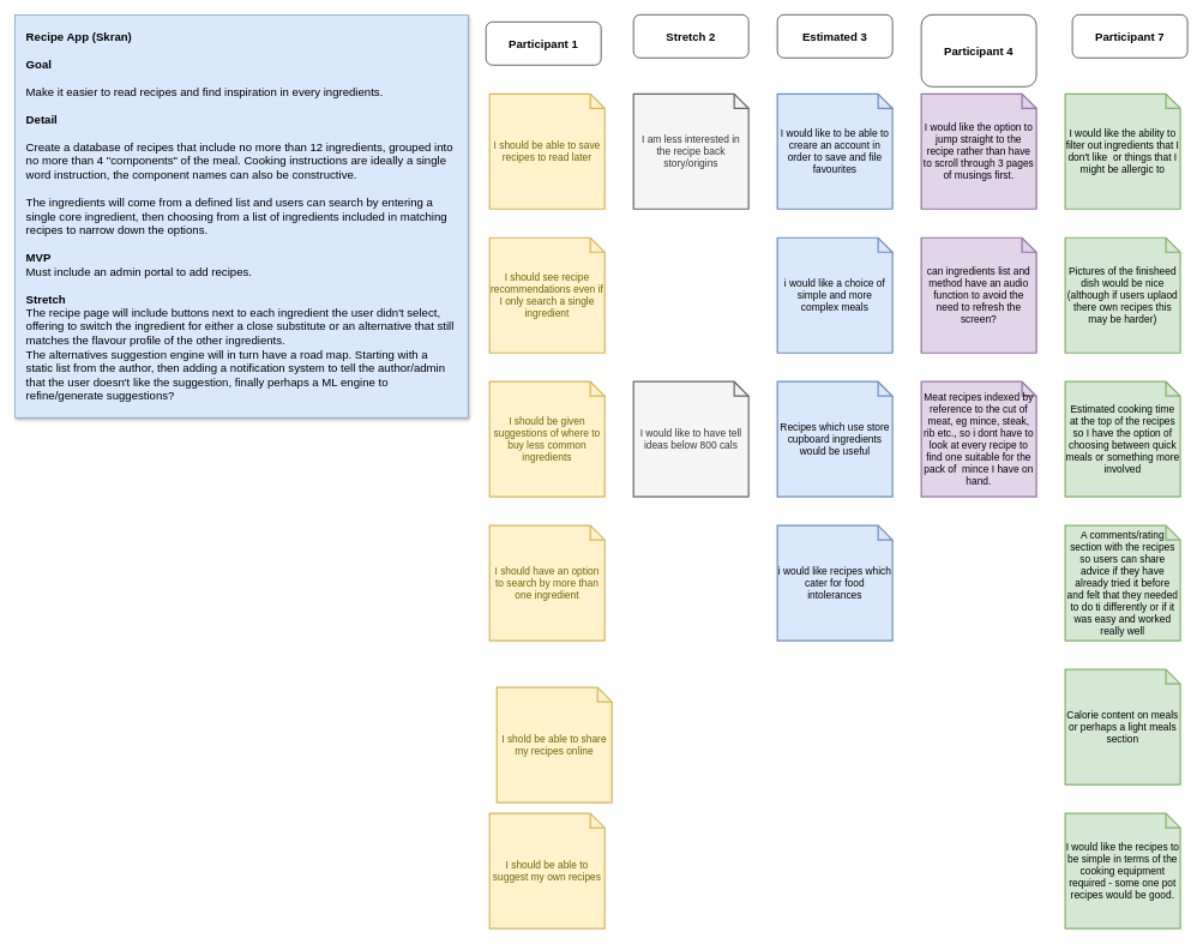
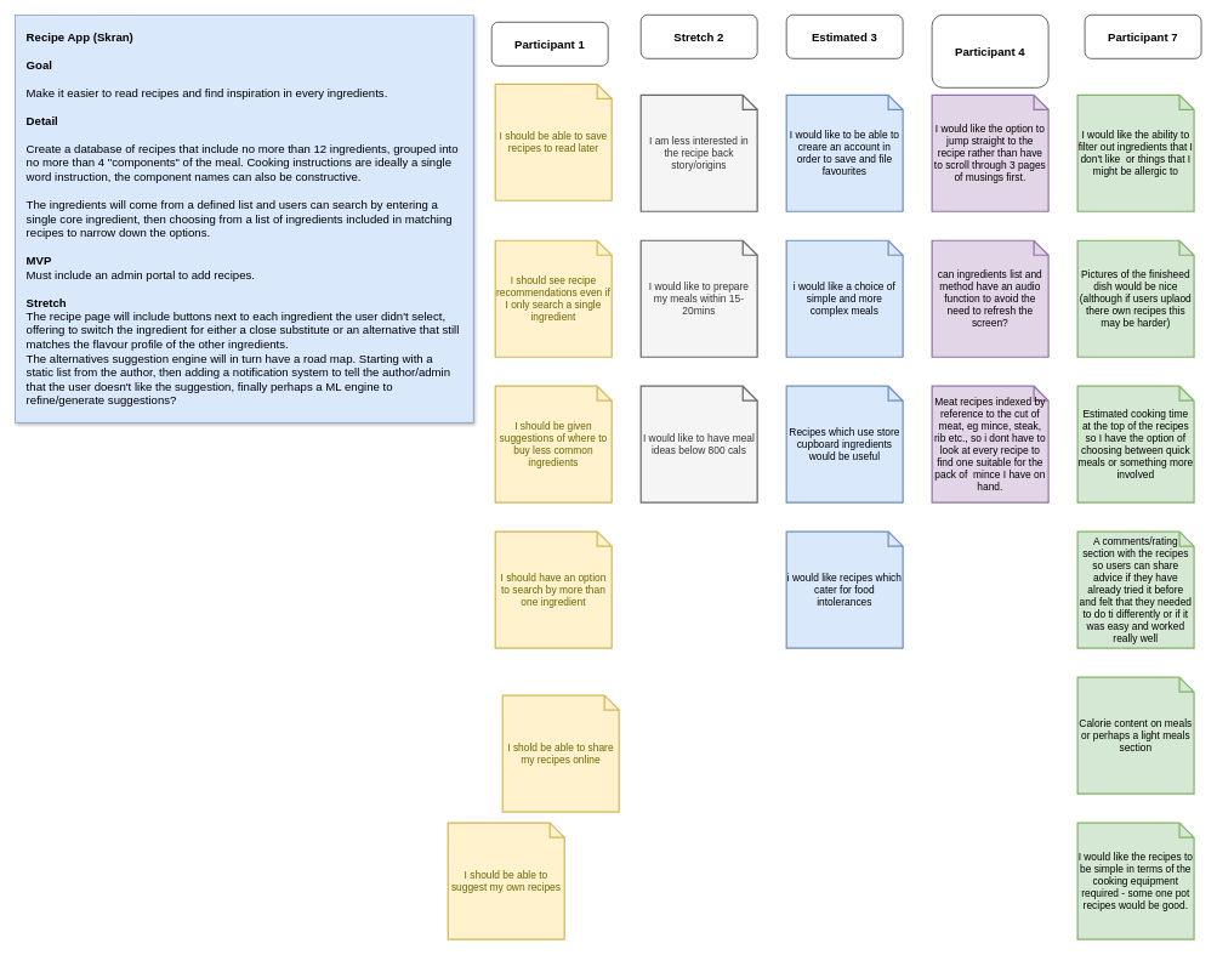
  <mxCell id="0" />
  <mxCell id="1" parent="0" />
- <mxCell id="2" value="I should be able to save recipes to read later" style="shape=note;strokeWidth=2;fontSize=14;size=20;whiteSpace=wrap;html=1;fillColor=#fff2cc;strokeColor=#d6b656;fontColor=#666600;" vertex="1" parent="1"><mxGeometry x="680" y="130" width="160" height="160" as="geometry" /></mxCell>
+ <mxCell id="2" value="I should be able to save recipes to read later" style="shape=note;strokeWidth=2;fontSize=14;size=20;whiteSpace=wrap;html=1;fillColor=#fff2cc;strokeColor=#d6b656;fontColor=#666600;" vertex="1" parent="1"><mxGeometry x="680" y="115" width="160" height="160" as="geometry" /></mxCell>
  <mxCell id="3" value="I should see recipe recommendations even if I only search a single ingredient" style="shape=note;strokeWidth=2;fontSize=14;size=20;whiteSpace=wrap;html=1;fillColor=#fff2cc;strokeColor=#d6b656;fontColor=#666600;" vertex="1" parent="1"><mxGeometry x="680" y="330" width="160" height="160" as="geometry" /></mxCell>
  <mxCell id="4" value="I should be given suggestions of where to buy less common ingredients" style="shape=note;strokeWidth=2;fontSize=14;size=20;whiteSpace=wrap;html=1;fillColor=#fff2cc;strokeColor=#d6b656;fontColor=#666600;" vertex="1" parent="1"><mxGeometry x="680" y="530" width="160" height="160" as="geometry" /></mxCell>
  <mxCell id="5" value="I should have an option to search by more than one ingredient" style="shape=note;strokeWidth=2;fontSize=14;size=20;whiteSpace=wrap;html=1;fillColor=#fff2cc;strokeColor=#d6b656;fontColor=#666600;" vertex="1" parent="1"><mxGeometry x="680" y="730" width="160" height="160" as="geometry" /></mxCell>
  <mxCell id="6" value="I shold be able to share my recipes online" style="shape=note;strokeWidth=2;fontSize=14;size=20;whiteSpace=wrap;html=1;fillColor=#fff2cc;strokeColor=#d6b656;fontColor=#666600;" vertex="1" parent="1"><mxGeometry x="690" y="955" width="160" height="160" as="geometry" /></mxCell>
- <mxCell id="7" value="I should be able to suggest my own recipes" style="shape=note;strokeWidth=2;fontSize=14;size=20;whiteSpace=wrap;html=1;fillColor=#fff2cc;strokeColor=#d6b656;fontColor=#666600;" vertex="1" parent="1"><mxGeometry x="680" y="1130" width="160" height="160" as="geometry" /></mxCell>
+ <mxCell id="7" value="I should be able to suggest my own recipes" style="shape=note;strokeWidth=2;fontSize=14;size=20;whiteSpace=wrap;html=1;fillColor=#fff2cc;strokeColor=#d6b656;fontColor=#666600;" vertex="1" parent="1"><mxGeometry x="615" y="1130" width="160" height="160" as="geometry" /></mxCell>
  <mxCell id="8" value="I am less interested in the recipe back story/origins" style="shape=note;strokeWidth=2;fontSize=14;size=20;whiteSpace=wrap;html=1;fillColor=#f5f5f5;strokeColor=#666666;fontColor=#333333;" vertex="1" parent="1"><mxGeometry x="880" y="130" width="160" height="160" as="geometry" /></mxCell>
- <mxCell id="10" value="I would like to have tell ideas below 800 cals" style="shape=note;strokeWidth=2;fontSize=14;size=20;whiteSpace=wrap;html=1;fillColor=#f5f5f5;strokeColor=#666666;fontColor=#333333;" vertex="1" parent="1"><mxGeometry x="880" y="530" width="160" height="160" as="geometry" /></mxCell>
+ <mxCell id="9" value="I would like to prepare my meals within 15-20mins" style="shape=note;strokeWidth=2;fontSize=14;size=20;whiteSpace=wrap;html=1;fillColor=#f5f5f5;strokeColor=#666666;fontColor=#333333;" vertex="1" parent="1"><mxGeometry x="880" y="330" width="160" height="160" as="geometry" /></mxCell>
+ <mxCell id="10" value="I would like to have meal ideas below 800 cals" style="shape=note;strokeWidth=2;fontSize=14;size=20;whiteSpace=wrap;html=1;fillColor=#f5f5f5;strokeColor=#666666;fontColor=#333333;" vertex="1" parent="1"><mxGeometry x="880" y="530" width="160" height="160" as="geometry" /></mxCell>
  <mxCell id="11" value="I would like to be able to creare an account in order to save and file favourites" style="shape=note;strokeWidth=2;fontSize=14;size=20;whiteSpace=wrap;html=1;fillColor=#dae8fc;strokeColor=#6c8ebf;" vertex="1" parent="1"><mxGeometry x="1080" y="130" width="160" height="160" as="geometry" /></mxCell>
  <mxCell id="12" value="i would like a choice of simple and more complex meals" style="shape=note;strokeWidth=2;fontSize=14;size=20;whiteSpace=wrap;html=1;fillColor=#dae8fc;strokeColor=#6c8ebf;" vertex="1" parent="1"><mxGeometry x="1080" y="330" width="160" height="160" as="geometry" /></mxCell>
  <mxCell id="13" value="Recipes which use store cupboard ingredients would be useful" style="shape=note;strokeWidth=2;fontSize=14;size=20;whiteSpace=wrap;html=1;fillColor=#dae8fc;strokeColor=#6c8ebf;" vertex="1" parent="1"><mxGeometry x="1080" y="530" width="160" height="160" as="geometry" /></mxCell>
  <mxCell id="14" value="i would like recipes which cater for food intolerances" style="shape=note;strokeWidth=2;fontSize=14;size=20;whiteSpace=wrap;html=1;fillColor=#dae8fc;strokeColor=#6c8ebf;" vertex="1" parent="1"><mxGeometry x="1080" y="730" width="160" height="160" as="geometry" /></mxCell>
  <mxCell id="15" value="I would like the option to jump straight to the recipe rather than have to scroll through 3 pages of musings first." style="shape=note;strokeWidth=2;fontSize=14;size=20;whiteSpace=wrap;html=1;fillColor=#e1d5e7;strokeColor=#9673a6;" vertex="1" parent="1"><mxGeometry x="1280" y="130" width="160" height="160" as="geometry" /></mxCell>
  <mxCell id="16" value="can ingredients list and method have an audio function to avoid the need to refresh the screen?" style="shape=note;strokeWidth=2;fontSize=14;size=20;whiteSpace=wrap;html=1;fillColor=#e1d5e7;strokeColor=#9673a6;" vertex="1" parent="1"><mxGeometry x="1280" y="330" width="160" height="160" as="geometry" /></mxCell>
  <mxCell id="17" value="Meat recipes indexed by reference to the cut of meat, eg mince, steak, rib etc., so i dont have to look at every recipe to find one suitable for the pack of&amp;nbsp; mince I have on hand." style="shape=note;strokeWidth=2;fontSize=14;size=20;whiteSpace=wrap;html=1;fillColor=#e1d5e7;strokeColor=#9673a6;" vertex="1" parent="1"><mxGeometry x="1280" y="530" width="160" height="160" as="geometry" /></mxCell>
  <mxCell id="18" value="I would like the ability to filter out ingredients that I don't like&amp;nbsp; or things that I might be allergic to" style="shape=note;strokeWidth=2;fontSize=14;size=20;whiteSpace=wrap;html=1;fillColor=#d5e8d4;strokeColor=#82b366;" vertex="1" parent="1"><mxGeometry x="1480" y="130" width="160" height="160" as="geometry" /></mxCell>
  <mxCell id="19" value="Pictures of the finisheed dish would be nice (although if users uplaod there own recipes this may be harder)" style="shape=note;strokeWidth=2;fontSize=14;size=20;whiteSpace=wrap;html=1;fillColor=#d5e8d4;strokeColor=#82b366;" vertex="1" parent="1"><mxGeometry x="1480" y="330" width="160" height="160" as="geometry" /></mxCell>
  <mxCell id="20" value="Estimated cooking time at the top of the recipes so I have the option of choosing between quick meals or something more involved" style="shape=note;strokeWidth=2;fontSize=14;size=20;whiteSpace=wrap;html=1;fillColor=#d5e8d4;strokeColor=#82b366;" vertex="1" parent="1"><mxGeometry x="1480" y="530" width="160" height="160" as="geometry" /></mxCell>
  <mxCell id="21" value="A comments/rating section with the recipes so users can share advice if they have already tried it before and felt that they needed to do ti differently or if it was easy and worked really well" style="shape=note;strokeWidth=2;fontSize=14;size=20;whiteSpace=wrap;html=1;fillColor=#d5e8d4;strokeColor=#82b366;" vertex="1" parent="1"><mxGeometry x="1480" y="730" width="160" height="160" as="geometry" /></mxCell>
  <mxCell id="22" value="Calorie content on meals or perhaps a light meals section" style="shape=note;strokeWidth=2;fontSize=14;size=20;whiteSpace=wrap;html=1;fillColor=#d5e8d4;strokeColor=#82b366;" vertex="1" parent="1"><mxGeometry x="1480" y="930" width="160" height="160" as="geometry" /></mxCell>
  <mxCell id="23" value="I would like the recipes to be simple in terms of the cooking equipment required - some one pot recipes would be good." style="shape=note;strokeWidth=2;fontSize=14;size=20;whiteSpace=wrap;html=1;fillColor=#d5e8d4;strokeColor=#82b366;" vertex="1" parent="1"><mxGeometry x="1480" y="1130" width="160" height="160" as="geometry" /></mxCell>
  <mxCell id="24" value="&lt;font size=&quot;1&quot; style=&quot;&quot;&gt;&lt;b style=&quot;font-size: 16px;&quot;&gt;Participant 1&lt;/b&gt;&lt;/font&gt;" style="rounded=1;whiteSpace=wrap;html=1;" vertex="1" parent="1"><mxGeometry x="675" y="30" width="160" height="60" as="geometry" /></mxCell>
  <mxCell id="25" value="&lt;font size=&quot;1&quot; style=&quot;&quot;&gt;&lt;b style=&quot;font-size: 16px;&quot;&gt;Stretch 2&lt;/b&gt;&lt;/font&gt;" style="rounded=1;whiteSpace=wrap;html=1;" vertex="1" parent="1"><mxGeometry x="880" y="20" width="160" height="60" as="geometry" /></mxCell>
  <mxCell id="26" value="&lt;font size=&quot;1&quot; style=&quot;&quot;&gt;&lt;b style=&quot;font-size: 16px;&quot;&gt;Estimated 3&lt;/b&gt;&lt;/font&gt;" style="rounded=1;whiteSpace=wrap;html=1;" vertex="1" parent="1"><mxGeometry x="1080" y="20" width="160" height="60" as="geometry" /></mxCell>
  <mxCell id="27" value="&lt;font size=&quot;1&quot; style=&quot;&quot;&gt;&lt;b style=&quot;font-size: 16px;&quot;&gt;Participant 4&lt;/b&gt;&lt;/font&gt;" style="rounded=1;whiteSpace=wrap;html=1;" vertex="1" parent="1"><mxGeometry x="1280" y="20" width="160" height="100" as="geometry" /></mxCell>
  <mxCell id="28" value="&lt;font size=&quot;1&quot; style=&quot;&quot;&gt;&lt;b style=&quot;font-size: 16px;&quot;&gt;Participant 7&lt;/b&gt;&lt;/font&gt;" style="rounded=1;whiteSpace=wrap;html=1;" vertex="1" parent="1"><mxGeometry x="1490" y="20" width="160" height="60" as="geometry" /></mxCell>
  <mxCell id="29" value="&lt;b&gt;Recipe App (Skran)&lt;br&gt;&lt;/b&gt;&lt;br&gt;&lt;b&gt;Goal&lt;/b&gt;&lt;br&gt;&lt;br&gt;Make it easier to read recipes and find inspiration in every ingredients.&lt;br&gt;&lt;br&gt;&lt;b&gt;Detail&lt;/b&gt;&lt;br&gt;&lt;br&gt;Create a database of recipes that include no more than 12 ingredients, grouped into no more than 4 &quot;components&quot; of the meal. Cooking instructions are ideally a single word instruction, the component names can also be constructive.&lt;br&gt;&lt;br&gt;The ingredients will come from a defined list and users can search by entering a single core ingredient, then choosing from a list of ingredients included in matching recipes to narrow down the options.&lt;br&gt;&lt;br&gt;&lt;b&gt;MVP&lt;/b&gt;&lt;br&gt;Must include an admin portal to add recipes.&lt;br&gt;&lt;br&gt;&lt;b&gt;Stretch&lt;/b&gt;&lt;br&gt;The recipe page will include buttons next to each ingredient the user didn't select, offering to switch the ingredient for either a close substitute or an alternative that still matches the flavour profile of the other ingredients.&lt;br&gt;The alternatives suggestion engine will in turn have a road map. Starting with a static list from the author, then adding a notification system to tell the author/admin that the user doesn't like the suggestion, finally perhaps a ML engine to refine/generate suggestions?" style="fontSize=16;align=left;rounded=0;glass=0;shadow=1;spacingTop=8;spacingRight=8;spacingBottom=8;spacingLeft=8;spacing=8;whiteSpace=wrap;html=1;labelBackgroundColor=none;fillColor=#dae8fc;strokeColor=#6c8ebf;" vertex="1" parent="1"><mxGeometry x="20" y="20" width="630" height="560" as="geometry" /></mxCell>
